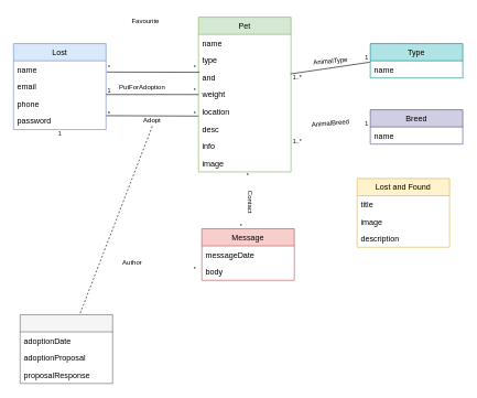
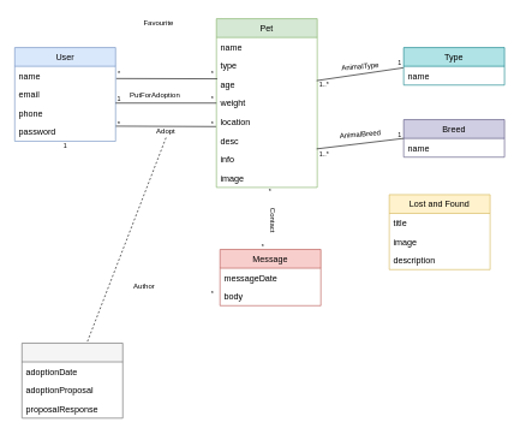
  <mxCell id="0" />
  <mxCell id="1" parent="0" />
  <mxCell id="2" style="rounded=0;orthogonalLoop=1;jettySize=auto;html=1;endArrow=none;endFill=0;entryX=-0.003;entryY=0.753;entryDx=0;entryDy=0;entryPerimeter=0;" parent="1" target="13" edge="1"><mxGeometry relative="1" as="geometry"><mxPoint x="160" y="174" as="sourcePoint" /><mxPoint x="275" y="285" as="targetPoint" /></mxGeometry></mxCell>
- <mxCell id="3" value="Lost" style="swimlane;fontStyle=0;childLayout=stackLayout;horizontal=1;startSize=26;fillColor=#dae8fc;horizontalStack=0;resizeParent=1;resizeParentMax=0;resizeLast=0;collapsible=1;marginBottom=0;strokeColor=#6c8ebf;" parent="1" vertex="1"><mxGeometry x="20" y="65" width="140" height="130" as="geometry" /></mxCell>
+ <mxCell id="3" value="User" style="swimlane;fontStyle=0;childLayout=stackLayout;horizontal=1;startSize=26;fillColor=#dae8fc;horizontalStack=0;resizeParent=1;resizeParentMax=0;resizeLast=0;collapsible=1;marginBottom=0;strokeColor=#6c8ebf;" parent="1" vertex="1"><mxGeometry x="20" y="65" width="140" height="130" as="geometry" /></mxCell>
  <mxCell id="4" value="name" style="text;strokeColor=none;fillColor=none;align=left;verticalAlign=top;spacingLeft=4;spacingRight=4;overflow=hidden;rotatable=0;points=[[0,0.5],[1,0.5]];portConstraint=eastwest;" parent="3" vertex="1"><mxGeometry y="26" width="140" height="26" as="geometry" /></mxCell>
  <mxCell id="5" value="email" style="text;strokeColor=none;fillColor=none;align=left;verticalAlign=top;spacingLeft=4;spacingRight=4;overflow=hidden;rotatable=0;points=[[0,0.5],[1,0.5]];portConstraint=eastwest;" parent="3" vertex="1"><mxGeometry y="52" width="140" height="26" as="geometry" /></mxCell>
  <mxCell id="6" value="phone" style="text;strokeColor=none;fillColor=none;align=left;verticalAlign=top;spacingLeft=4;spacingRight=4;overflow=hidden;rotatable=0;points=[[0,0.5],[1,0.5]];portConstraint=eastwest;" parent="3" vertex="1"><mxGeometry y="78" width="140" height="26" as="geometry" /></mxCell>
  <mxCell id="7" value="password" style="text;strokeColor=none;fillColor=none;align=left;verticalAlign=top;spacingLeft=4;spacingRight=4;overflow=hidden;rotatable=0;points=[[0,0.5],[1,0.5]];portConstraint=eastwest;" parent="3" vertex="1"><mxGeometry y="104" width="140" height="26" as="geometry" /></mxCell>
  <mxCell id="8" value="Pet" style="swimlane;fontStyle=0;childLayout=stackLayout;horizontal=1;startSize=26;fillColor=#d5e8d4;horizontalStack=0;resizeParent=1;resizeParentMax=0;resizeLast=0;collapsible=1;marginBottom=0;strokeColor=#82b366;" parent="1" vertex="1"><mxGeometry x="300" y="25" width="140" height="234" as="geometry" /></mxCell>
  <mxCell id="9" value="name" style="text;strokeColor=none;align=left;verticalAlign=top;spacingLeft=4;spacingRight=4;overflow=hidden;rotatable=0;points=[[0,0.5],[1,0.5]];portConstraint=eastwest;" parent="8" vertex="1"><mxGeometry y="26" width="140" height="26" as="geometry" /></mxCell>
  <mxCell id="10" value="type" style="text;strokeColor=none;fillColor=none;align=left;verticalAlign=top;spacingLeft=4;spacingRight=4;overflow=hidden;rotatable=0;points=[[0,0.5],[1,0.5]];portConstraint=eastwest;" parent="8" vertex="1"><mxGeometry y="52" width="140" height="26" as="geometry" /></mxCell>
- <mxCell id="11" value="and" style="text;strokeColor=none;fillColor=none;align=left;verticalAlign=top;spacingLeft=4;spacingRight=4;overflow=hidden;rotatable=0;points=[[0,0.5],[1,0.5]];portConstraint=eastwest;" parent="8" vertex="1"><mxGeometry y="78" width="140" height="26" as="geometry" /></mxCell>
+ <mxCell id="11" value="age" style="text;strokeColor=none;fillColor=none;align=left;verticalAlign=top;spacingLeft=4;spacingRight=4;overflow=hidden;rotatable=0;points=[[0,0.5],[1,0.5]];portConstraint=eastwest;" parent="8" vertex="1"><mxGeometry y="78" width="140" height="26" as="geometry" /></mxCell>
  <mxCell id="12" value="weight" style="text;strokeColor=none;fillColor=none;align=left;verticalAlign=top;spacingLeft=4;spacingRight=4;overflow=hidden;rotatable=0;points=[[0,0.5],[1,0.5]];portConstraint=eastwest;" parent="8" vertex="1"><mxGeometry y="104" width="140" height="26" as="geometry" /></mxCell>
  <mxCell id="13" value="location" style="text;strokeColor=none;fillColor=none;align=left;verticalAlign=top;spacingLeft=4;spacingRight=4;overflow=hidden;rotatable=0;points=[[0,0.5],[1,0.5]];portConstraint=eastwest;" parent="8" vertex="1"><mxGeometry y="130" width="140" height="26" as="geometry" /></mxCell>
  <mxCell id="14" value="desc" style="text;strokeColor=none;fillColor=none;align=left;verticalAlign=top;spacingLeft=4;spacingRight=4;overflow=hidden;rotatable=0;points=[[0,0.5],[1,0.5]];portConstraint=eastwest;" parent="8" vertex="1"><mxGeometry y="156" width="140" height="26" as="geometry" /></mxCell>
  <mxCell id="15" value="info" style="text;strokeColor=none;fillColor=none;align=left;verticalAlign=top;spacingLeft=4;spacingRight=4;overflow=hidden;rotatable=0;points=[[0,0.5],[1,0.5]];portConstraint=eastwest;" parent="8" vertex="1"><mxGeometry y="182" width="140" height="26" as="geometry" /></mxCell>
  <mxCell id="16" value="image" style="text;strokeColor=none;fillColor=none;align=left;verticalAlign=top;spacingLeft=4;spacingRight=4;overflow=hidden;rotatable=0;points=[[0,0.5],[1,0.5]];portConstraint=eastwest;" parent="8" vertex="1"><mxGeometry y="208" width="140" height="26" as="geometry" /></mxCell>
  <mxCell id="17" value="Lost and Found" style="swimlane;fontStyle=0;childLayout=stackLayout;horizontal=1;startSize=26;fillColor=#fff2cc;horizontalStack=0;resizeParent=1;resizeParentMax=0;resizeLast=0;collapsible=1;marginBottom=0;strokeColor=#d6b656;" parent="1" vertex="1"><mxGeometry x="540" y="269" width="140" height="104" as="geometry" /></mxCell>
  <mxCell id="18" value="title" style="text;strokeColor=none;fillColor=none;align=left;verticalAlign=top;spacingLeft=4;spacingRight=4;overflow=hidden;rotatable=0;points=[[0,0.5],[1,0.5]];portConstraint=eastwest;" parent="17" vertex="1"><mxGeometry y="26" width="140" height="26" as="geometry" /></mxCell>
  <mxCell id="19" value="image" style="text;strokeColor=none;fillColor=none;align=left;verticalAlign=top;spacingLeft=4;spacingRight=4;overflow=hidden;rotatable=0;points=[[0,0.5],[1,0.5]];portConstraint=eastwest;" parent="17" vertex="1"><mxGeometry y="52" width="140" height="26" as="geometry" /></mxCell>
  <mxCell id="20" value="description" style="text;strokeColor=none;fillColor=none;align=left;verticalAlign=top;spacingLeft=4;spacingRight=4;overflow=hidden;rotatable=0;points=[[0,0.5],[1,0.5]];portConstraint=eastwest;" parent="17" vertex="1"><mxGeometry y="78" width="140" height="26" as="geometry" /></mxCell>
  <mxCell id="21" value="" style="endArrow=none;dashed=1;endFill=0;endSize=12;html=1;exitX=0.5;exitY=1;exitDx=0;exitDy=0;" parent="1" source="30" target="22" edge="1"><mxGeometry width="160" relative="1" as="geometry"><mxPoint x="220" y="215" as="sourcePoint" /><mxPoint x="60" y="305" as="targetPoint" /></mxGeometry></mxCell>
  <mxCell id="22" value="" style="swimlane;fontStyle=0;childLayout=stackLayout;horizontal=1;startSize=26;fillColor=#f5f5f5;horizontalStack=0;resizeParent=1;resizeParentMax=0;resizeLast=0;collapsible=1;marginBottom=0;strokeColor=#666666;fontColor=#333333;" parent="1" vertex="1"><mxGeometry x="30" y="475" width="140" height="104" as="geometry" /></mxCell>
  <mxCell id="23" value="adoptionDate" style="text;strokeColor=none;fillColor=none;align=left;verticalAlign=top;spacingLeft=4;spacingRight=4;overflow=hidden;rotatable=0;points=[[0,0.5],[1,0.5]];portConstraint=eastwest;" parent="22" vertex="1"><mxGeometry y="26" width="140" height="26" as="geometry" /></mxCell>
  <mxCell id="24" value="adoptionProposal" style="text;strokeColor=none;fillColor=none;align=left;verticalAlign=top;spacingLeft=4;spacingRight=4;overflow=hidden;rotatable=0;points=[[0,0.5],[1,0.5]];portConstraint=eastwest;" parent="22" vertex="1"><mxGeometry y="52" width="140" height="26" as="geometry" /></mxCell>
  <mxCell id="25" value="proposalResponse" style="text;strokeColor=none;fillColor=none;align=left;verticalAlign=top;spacingLeft=4;spacingRight=4;overflow=hidden;rotatable=0;points=[[0,0.5],[1,0.5]];portConstraint=eastwest;" parent="22" vertex="1"><mxGeometry y="78" width="140" height="26" as="geometry" /></mxCell>
  <mxCell id="26" style="rounded=0;orthogonalLoop=1;jettySize=auto;html=1;endArrow=none;endFill=0;exitX=1.007;exitY=0.653;exitDx=0;exitDy=0;exitPerimeter=0;entryX=0.008;entryY=0.206;entryDx=0;entryDy=0;entryPerimeter=0;" parent="1" source="4" target="11" edge="1"><mxGeometry relative="1" as="geometry"><mxPoint x="160" y="105" as="sourcePoint" /><mxPoint x="300" y="111" as="targetPoint" /></mxGeometry></mxCell>
  <mxCell id="27" style="rounded=0;orthogonalLoop=1;jettySize=auto;html=1;endArrow=none;endFill=0;entryX=0;entryY=0.5;entryDx=0;entryDy=0;" parent="1" target="12" edge="1"><mxGeometry relative="1" as="geometry"><mxPoint x="160" y="142" as="sourcePoint" /><mxPoint x="274.72" y="231.834" as="targetPoint" /></mxGeometry></mxCell>
  <mxCell id="28" value="&lt;font style=&quot;font-size: 10px&quot;&gt;Favourite&lt;/font&gt;" style="text;html=1;strokeColor=none;fillColor=none;align=center;verticalAlign=middle;whiteSpace=wrap;rounded=0;" parent="1" vertex="1"><mxGeometry x="200" y="20" width="40" height="20" as="geometry" /></mxCell>
  <mxCell id="29" value="&lt;font style=&quot;font-size: 10px&quot;&gt;PutForAdoption&lt;/font&gt;" style="text;html=1;strokeColor=none;fillColor=none;align=center;verticalAlign=middle;whiteSpace=wrap;rounded=0;" parent="1" vertex="1"><mxGeometry x="195" y="120" width="40" height="20" as="geometry" /></mxCell>
  <mxCell id="30" value="&lt;font style=&quot;font-size: 10px&quot;&gt;Adopt&lt;/font&gt;" style="text;html=1;strokeColor=none;fillColor=none;align=center;verticalAlign=middle;whiteSpace=wrap;rounded=0;" parent="1" vertex="1"><mxGeometry x="210" y="170" width="40" height="20" as="geometry" /></mxCell>
  <mxCell id="31" value="&lt;font size=&quot;1&quot;&gt;*&lt;/font&gt;" style="text;html=1;strokeColor=none;fillColor=none;align=center;verticalAlign=middle;whiteSpace=wrap;rounded=0;" parent="1" vertex="1"><mxGeometry x="160" y="165" width="10" height="10" as="geometry" /></mxCell>
  <mxCell id="32" value="&lt;font style=&quot;font-size: 9px&quot;&gt;*&lt;/font&gt;" style="text;html=1;strokeColor=none;fillColor=none;align=center;verticalAlign=middle;whiteSpace=wrap;rounded=0;" parent="1" vertex="1"><mxGeometry x="290" y="165" width="10" height="10" as="geometry" /></mxCell>
  <mxCell id="33" value="&lt;font style=&quot;font-size: 9px&quot;&gt;1&lt;/font&gt;" style="text;html=1;strokeColor=none;fillColor=none;align=center;verticalAlign=middle;whiteSpace=wrap;rounded=0;" parent="1" vertex="1"><mxGeometry x="160" y="130" width="10" height="10" as="geometry" /></mxCell>
  <mxCell id="34" value="&lt;font style=&quot;font-size: 9px&quot;&gt;*&lt;/font&gt;" style="text;html=1;strokeColor=none;fillColor=none;align=center;verticalAlign=middle;whiteSpace=wrap;rounded=0;" parent="1" vertex="1"><mxGeometry x="290" y="130" width="10" height="10" as="geometry" /></mxCell>
  <mxCell id="35" value="&lt;font style=&quot;font-size: 9px&quot;&gt;*&lt;/font&gt;" style="text;html=1;strokeColor=none;fillColor=none;align=center;verticalAlign=middle;whiteSpace=wrap;rounded=0;" parent="1" vertex="1"><mxGeometry x="160" y="95" width="10" height="10" as="geometry" /></mxCell>
  <mxCell id="36" value="&lt;font style=&quot;font-size: 9px&quot;&gt;*&lt;/font&gt;" style="text;html=1;strokeColor=none;fillColor=none;align=center;verticalAlign=middle;whiteSpace=wrap;rounded=0;" parent="1" vertex="1"><mxGeometry x="290" y="95" width="10" height="10" as="geometry" /></mxCell>
  <mxCell id="37" value="&lt;span style=&quot;font-size: 10px&quot;&gt;Contact&lt;/span&gt;" style="text;html=1;strokeColor=none;fillColor=none;align=center;verticalAlign=middle;whiteSpace=wrap;rounded=0;rotation=90;" parent="1" vertex="1"><mxGeometry x="360" y="295" width="40" height="20" as="geometry" /></mxCell>
  <mxCell id="38" value="Message" style="swimlane;fontStyle=0;childLayout=stackLayout;horizontal=1;startSize=26;fillColor=#f8cecc;horizontalStack=0;resizeParent=1;resizeParentMax=0;resizeLast=0;collapsible=1;marginBottom=0;strokeColor=#b85450;" parent="1" vertex="1"><mxGeometry x="305" y="345" width="140" height="78" as="geometry" /></mxCell>
  <mxCell id="39" value="messageDate" style="text;strokeColor=none;fillColor=none;align=left;verticalAlign=top;spacingLeft=4;spacingRight=4;overflow=hidden;rotatable=0;points=[[0,0.5],[1,0.5]];portConstraint=eastwest;" parent="38" vertex="1"><mxGeometry y="26" width="140" height="26" as="geometry" /></mxCell>
  <mxCell id="40" value="body" style="text;strokeColor=none;fillColor=none;align=left;verticalAlign=top;spacingLeft=4;spacingRight=4;overflow=hidden;rotatable=0;points=[[0,0.5],[1,0.5]];portConstraint=eastwest;" parent="38" vertex="1"><mxGeometry y="52" width="140" height="26" as="geometry" /></mxCell>
  <mxCell id="41" value="&lt;font style=&quot;font-size: 9px&quot;&gt;*&lt;/font&gt;" style="text;html=1;strokeColor=none;fillColor=none;align=center;verticalAlign=middle;whiteSpace=wrap;rounded=0;" parent="1" vertex="1"><mxGeometry x="360" y="335" width="10" height="10" as="geometry" /></mxCell>
  <mxCell id="42" value="&lt;font style=&quot;font-size: 9px&quot;&gt;*&lt;/font&gt;" style="text;html=1;strokeColor=none;fillColor=none;align=center;verticalAlign=middle;whiteSpace=wrap;rounded=0;" parent="1" vertex="1"><mxGeometry x="370" y="259" width="10" height="10" as="geometry" /></mxCell>
  <mxCell id="43" value="&lt;span style=&quot;font-size: 10px&quot;&gt;Author&lt;/span&gt;" style="text;html=1;strokeColor=none;fillColor=none;align=center;verticalAlign=middle;whiteSpace=wrap;rounded=0;rotation=0;" parent="1" vertex="1"><mxGeometry x="180" y="385" width="40" height="20" as="geometry" /></mxCell>
  <mxCell id="44" value="&lt;font style=&quot;font-size: 9px&quot;&gt;*&lt;/font&gt;" style="text;html=1;strokeColor=none;fillColor=none;align=center;verticalAlign=middle;whiteSpace=wrap;rounded=0;" parent="1" vertex="1"><mxGeometry x="290" y="405" width="10" as="geometry" /></mxCell>
  <mxCell id="45" value="&lt;font style=&quot;font-size: 9px&quot;&gt;1&lt;/font&gt;" style="text;html=1;strokeColor=none;fillColor=none;align=center;verticalAlign=middle;whiteSpace=wrap;rounded=0;" parent="1" vertex="1"><mxGeometry x="87.5" y="195" width="5" height="10" as="geometry" /></mxCell>
  <mxCell id="46" value="Type" style="swimlane;fontStyle=0;childLayout=stackLayout;horizontal=1;startSize=26;fillColor=#b0e3e6;horizontalStack=0;resizeParent=1;resizeParentMax=0;resizeLast=0;collapsible=1;marginBottom=0;strokeColor=#0e8088;" vertex="1" parent="1"><mxGeometry x="560" y="65" width="140" height="52" as="geometry" /></mxCell>
  <mxCell id="47" value="name" style="text;strokeColor=none;fillColor=none;align=left;verticalAlign=top;spacingLeft=4;spacingRight=4;overflow=hidden;rotatable=0;points=[[0,0.5],[1,0.5]];portConstraint=eastwest;" vertex="1" parent="46"><mxGeometry y="26" width="140" height="26" as="geometry" /></mxCell>
  <mxCell id="48" value="Breed" style="swimlane;fontStyle=0;childLayout=stackLayout;horizontal=1;startSize=26;fillColor=#d0cee2;horizontalStack=0;resizeParent=1;resizeParentMax=0;resizeLast=0;collapsible=1;marginBottom=0;strokeColor=#56517e;" vertex="1" parent="1"><mxGeometry x="560" y="165" width="140" height="52" as="geometry" /></mxCell>
  <mxCell id="49" value="name" style="text;strokeColor=none;fillColor=none;align=left;verticalAlign=top;spacingLeft=4;spacingRight=4;overflow=hidden;rotatable=0;points=[[0,0.5],[1,0.5]];portConstraint=eastwest;" vertex="1" parent="48"><mxGeometry y="26" width="140" height="26" as="geometry" /></mxCell>
  <mxCell id="50" value="" style="endArrow=none;html=1;entryX=-0.004;entryY=0.08;entryDx=0;entryDy=0;entryPerimeter=0;exitX=0.994;exitY=0.304;exitDx=0;exitDy=0;exitPerimeter=0;" edge="1" parent="1" source="11" target="47"><mxGeometry width="50" height="50" relative="1" as="geometry"><mxPoint x="460" y="115" as="sourcePoint" /><mxPoint x="540" y="115" as="targetPoint" /></mxGeometry></mxCell>
+ <mxCell id="51" value="" style="endArrow=none;html=1;exitX=0.994;exitY=0.944;exitDx=0;exitDy=0;entryX=0;entryY=0.5;entryDx=0;entryDy=0;exitPerimeter=0;" edge="1" parent="1" source="14" target="48"><mxGeometry width="50" height="50" relative="1" as="geometry"><mxPoint x="460" y="190.5" as="sourcePoint" /><mxPoint x="540" y="190.5" as="targetPoint" /></mxGeometry></mxCell>
  <mxCell id="52" value="&lt;font style=&quot;font-size: 10px&quot;&gt;AnimalType&lt;/font&gt;" style="text;html=1;strokeColor=none;fillColor=none;align=center;verticalAlign=middle;whiteSpace=wrap;rounded=0;rotation=-5;" vertex="1" parent="1"><mxGeometry x="480" y="81" width="40" height="20" as="geometry" /></mxCell>
  <mxCell id="53" value="&lt;font style=&quot;font-size: 10px&quot;&gt;AnimalBreed&lt;/font&gt;" style="text;html=1;strokeColor=none;fillColor=none;align=center;verticalAlign=middle;whiteSpace=wrap;rounded=0;rotation=-5;" vertex="1" parent="1"><mxGeometry x="480" y="175" width="40" height="20" as="geometry" /></mxCell>
  <mxCell id="54" value="&lt;font style=&quot;font-size: 9px&quot;&gt;1&lt;/font&gt;" style="text;html=1;strokeColor=none;fillColor=none;align=center;verticalAlign=middle;whiteSpace=wrap;rounded=0;" vertex="1" parent="1"><mxGeometry x="550" y="81" width="10" height="10" as="geometry" /></mxCell>
  <mxCell id="55" value="&lt;font style=&quot;font-size: 9px&quot;&gt;1&lt;/font&gt;" style="text;html=1;strokeColor=none;fillColor=none;align=center;verticalAlign=middle;whiteSpace=wrap;rounded=0;" vertex="1" parent="1"><mxGeometry x="550" y="180" width="10" height="10" as="geometry" /></mxCell>
  <mxCell id="56" value="&lt;font style=&quot;font-size: 9px&quot;&gt;1..*&lt;/font&gt;" style="text;html=1;strokeColor=none;fillColor=none;align=center;verticalAlign=middle;whiteSpace=wrap;rounded=0;" vertex="1" parent="1"><mxGeometry x="445" y="110" width="10" height="10" as="geometry" /></mxCell>
  <mxCell id="57" value="&lt;font style=&quot;font-size: 9px&quot;&gt;1..*&lt;/font&gt;" style="text;html=1;strokeColor=none;fillColor=none;align=center;verticalAlign=middle;whiteSpace=wrap;rounded=0;" vertex="1" parent="1"><mxGeometry x="445" y="207" width="10" height="10" as="geometry" /></mxCell>
